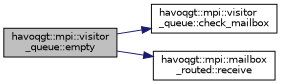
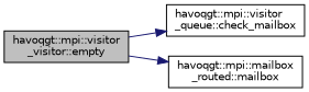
  digraph {
    rankdir=LR
    node [color=black fillcolor=white fontname=Helvetica fontsize=10 shape=record style=filled]
    edge [color=midnightblue fontname=Helvetica fontsize=10 labelfontname=Helvetica labelfontsize=10 style=solid]
-   n1 [fillcolor=grey75 fontcolor=black height=0.2 label="havoqgt::mpi::visitor\l_queue::empty" width=0.4]
+   n1 [fillcolor=grey75 fontcolor=black height=0.2 label="havoqgt::mpi::visitor\l_visitor::empty" width=0.4]
    n2 [height=0.2 label="havoqgt::mpi::visitor\l_queue::check_mailbox" width=0.4]
-   n3 [height=0.2 label="havoqgt::mpi::mailbox\l_routed::receive" width=0.4]
+   n3 [height=0.2 label="havoqgt::mpi::mailbox\l_routed::mailbox" width=0.4]
    n1 -> n2
    n1 -> n3
  }
